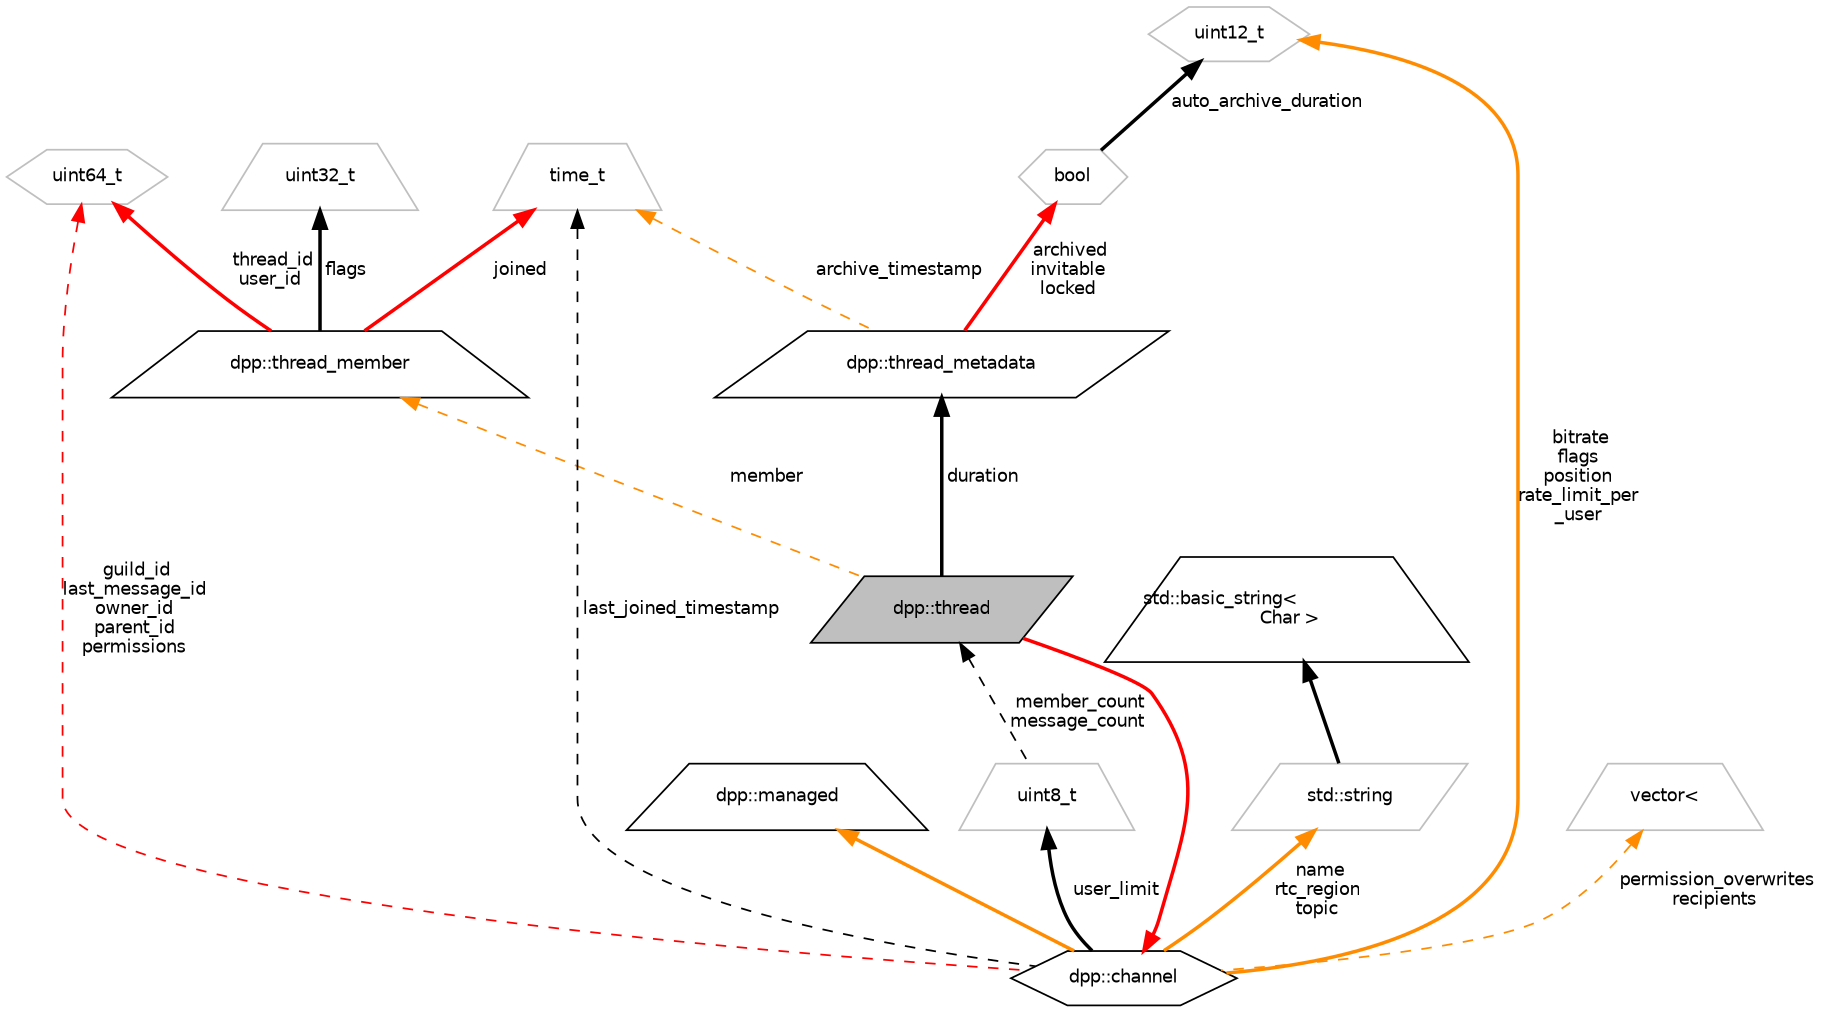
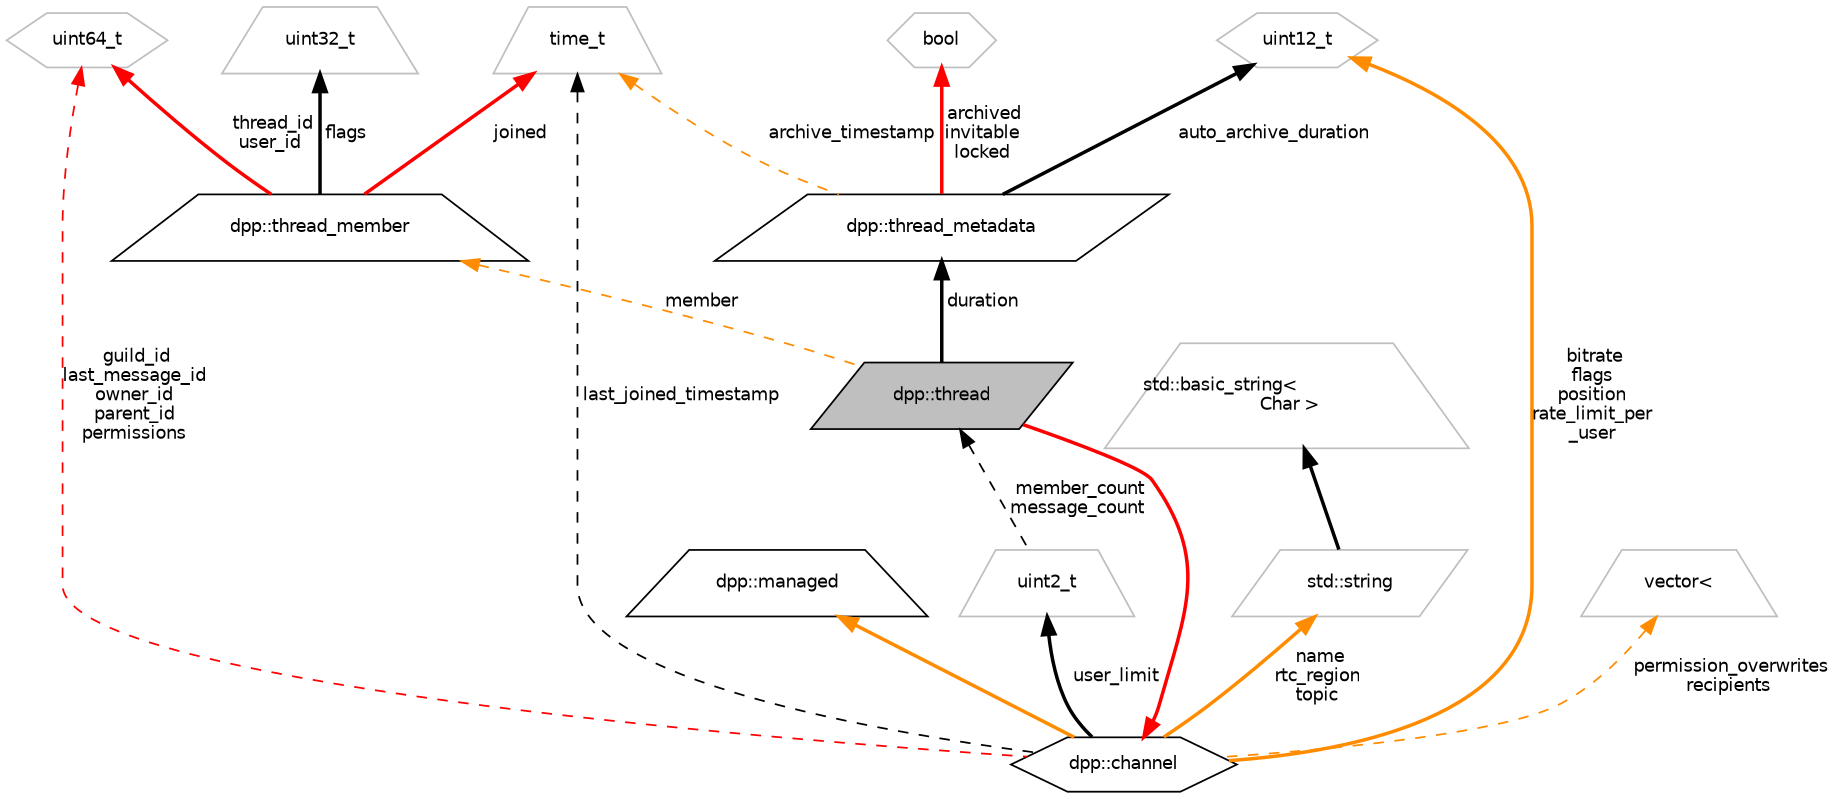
  digraph {
    node [color=grey75 fontname=Helvetica fontsize=10 shape=trapezium]
    edge [color=black dir=back fontname=Helvetica fontsize=10 labelfontname=Helvetica labelfontsize=10 style=bold]
    n1 [color=black fillcolor=grey75 fontcolor=black height=0.2 label="dpp::thread" shape=parallelogram style=filled width=0.4]
-   n2 [height=0.2 label=uint8_t width=0.4]
+   n2 [height=0.2 label=uint2_t width=0.4]
    n3 [color=black height=0.2 label="dpp::channel" shape=hexagon width=0.4]
    n4 [color=black height=0.2 label="dpp::managed" width=0.4]
    n5 [height=0.2 label=uint64_t shape=hexagon width=0.4]
    n6 [color=black height=0.2 label="dpp::thread_member" width=0.4]
    n7 [height=0.2 label=uint12_t shape=hexagon width=0.4]
    n8 [color=black height=0.2 label="dpp::thread_metadata" shape=parallelogram width=0.4]
    n9 [height=0.2 label="std::string" shape=parallelogram width=0.4]
-   n10 [color=black height=0.2 label="std::basic_string\<\l Char \>" width=0.4]
+   n10 [height=0.2 label="std::basic_string\<\l Char \>" width=0.4]
    n11 [height=0.2 label=time_t width=0.4]
    n12 [height=0.2 label="vector\<" width=0.4]
    n13 [height=0.2 label=bool shape=hexagon width=0.4]
    n14 [height=0.2 label=uint32_t width=0.4]
    n1 -> n2 [label=" member_count\nmessage_count" style=dashed]
    n2 -> n3 [label=" user_limit"]
    n3 -> n1 [color=red]
    n4 -> n3 [color=darkorange]
    n5 -> n3 [color=red label=" guild_id\nlast_message_id\nowner_id\nparent_id\npermissions" style=dashed]
    n5 -> n6 [color=red label=" thread_id\nuser_id"]
    n6 -> n1 [color=darkorange label=" member" style=dashed]
    n7 -> n3 [color=darkorange label=" bitrate\nflags\nposition\nrate_limit_per\l_user"]
-   n7 -> n13 [label=" auto_archive_duration"]
+   n7 -> n8 [label=" auto_archive_duration"]
    n8 -> n1 [label=" duration"]
    n9 -> n3 [color=darkorange label=" name\nrtc_region\ntopic"]
    n10 -> n9
    n11 -> n3 [label=" last_joined_timestamp" style=dashed]
    n11 -> n6 [color=red label=" joined"]
    n11 -> n8 [color=darkorange label=" archive_timestamp" style=dashed]
    n12 -> n3 [color=darkorange label=" permission_overwrites\nrecipients" style=dashed]
    n13 -> n8 [color=red label=" archived\ninvitable\nlocked"]
    n14 -> n6 [label=" flags"]
  }
